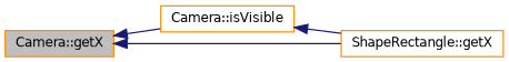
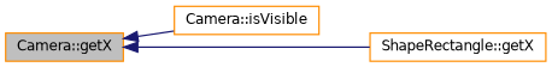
  digraph {
    rankdir=LR
    node [color=darkorange fillcolor=white fontname=Helvetica fontsize=10 shape=record style=filled]
    edge [color=midnightblue dir=back fontname=Helvetica fontsize=10 labelfontname=Helvetica labelfontsize=10 style=solid]
    n1 [fillcolor=grey75 fontcolor=black height=0.2 label="Camera::getX" width=0.4]
    n2 [height=0.2 label="Camera::isVisible" width=0.4]
    n3 [height=0.2 label="ShapeRectangle::getX" width=0.4]
    n1 -> n2
    n1 -> n3
-   n2 -> n3
  }
